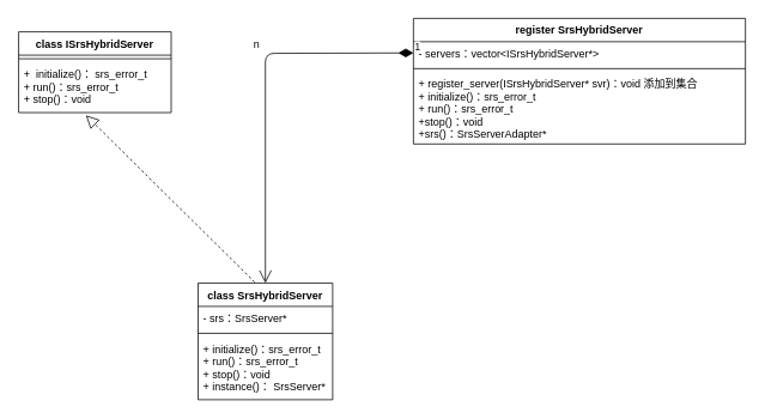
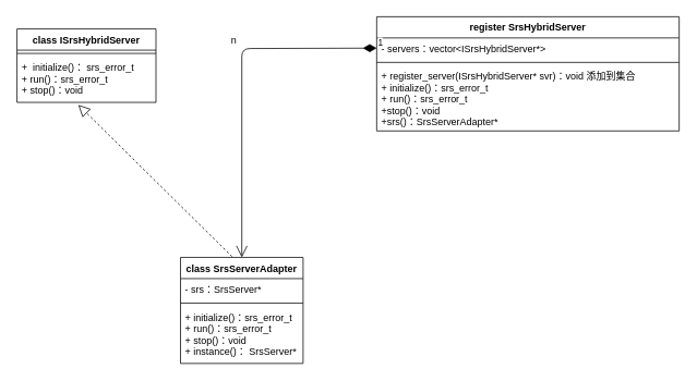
  <mxCell id="0" />
  <mxCell id="1" parent="0" />
  <mxCell id="2" value="register SrsHybridServer" style="swimlane;fontStyle=1;align=center;verticalAlign=top;childLayout=stackLayout;horizontal=1;startSize=26;horizontalStack=0;resizeParent=1;resizeParentMax=0;resizeLast=0;collapsible=1;marginBottom=0;" vertex="1" parent="1"><mxGeometry x="460" y="20" width="370" height="140" as="geometry" /></mxCell>
  <mxCell id="3" value=" - servers：vector&lt;ISrsHybridServer*&gt;" style="text;strokeColor=none;fillColor=none;align=left;verticalAlign=top;spacingLeft=4;spacingRight=4;overflow=hidden;rotatable=0;points=[[0,0.5],[1,0.5]];portConstraint=eastwest;" vertex="1" parent="2"><mxGeometry y="26" width="370" height="26" as="geometry" /></mxCell>
  <mxCell id="4" value="1" style="endArrow=open;html=1;endSize=12;startArrow=diamondThin;startSize=14;startFill=1;edgeStyle=orthogonalEdgeStyle;align=left;verticalAlign=bottom;entryX=0.5;entryY=0;entryDx=0;entryDy=0;" edge="1" parent="2" target="7"><mxGeometry x="-1" y="3" relative="1" as="geometry"><mxPoint y="38.5" as="sourcePoint" /><mxPoint x="160" y="38.5" as="targetPoint" /></mxGeometry></mxCell>
  <mxCell id="5" value="" style="line;strokeWidth=1;fillColor=none;align=left;verticalAlign=middle;spacingTop=-1;spacingLeft=3;spacingRight=3;rotatable=0;labelPosition=right;points=[];portConstraint=eastwest;" vertex="1" parent="2"><mxGeometry y="52" width="370" height="8" as="geometry" /></mxCell>
  <mxCell id="6" value="+ register_server(ISrsHybridServer* svr)：void 添加到集合&#10;+ initialize()：srs_error_t     &#10;+ run()：srs_error_t     &#10;+stop()：void     &#10;+srs()：SrsServerAdapter*" style="text;strokeColor=none;fillColor=none;align=left;verticalAlign=top;spacingLeft=4;spacingRight=4;overflow=hidden;rotatable=0;points=[[0,0.5],[1,0.5]];portConstraint=eastwest;" vertex="1" parent="2"><mxGeometry y="60" width="370" height="80" as="geometry" /></mxCell>
- <mxCell id="7" value="class SrsHybridServer" style="swimlane;fontStyle=1;align=center;verticalAlign=top;childLayout=stackLayout;horizontal=1;startSize=26;horizontalStack=0;resizeParent=1;resizeParentMax=0;resizeLast=0;collapsible=1;marginBottom=0;" vertex="1" parent="1"><mxGeometry x="220" y="315" width="150" height="130" as="geometry" /></mxCell>
+ <mxCell id="7" value="class SrsServerAdapter" style="swimlane;fontStyle=1;align=center;verticalAlign=top;childLayout=stackLayout;horizontal=1;startSize=26;horizontalStack=0;resizeParent=1;resizeParentMax=0;resizeLast=0;collapsible=1;marginBottom=0;" vertex="1" parent="1"><mxGeometry x="220" y="315" width="150" height="130" as="geometry" /></mxCell>
  <mxCell id="8" value="- srs：SrsServer*" style="text;strokeColor=none;fillColor=none;align=left;verticalAlign=top;spacingLeft=4;spacingRight=4;overflow=hidden;rotatable=0;points=[[0,0.5],[1,0.5]];portConstraint=eastwest;" vertex="1" parent="7"><mxGeometry y="26" width="150" height="26" as="geometry" /></mxCell>
  <mxCell id="9" value="" style="line;strokeWidth=1;fillColor=none;align=left;verticalAlign=middle;spacingTop=-1;spacingLeft=3;spacingRight=3;rotatable=0;labelPosition=right;points=[];portConstraint=eastwest;" vertex="1" parent="7"><mxGeometry y="52" width="150" height="8" as="geometry" /></mxCell>
  <mxCell id="10" value="+ initialize()：srs_error_t &#10;+ run()：srs_error_t     &#10;+ stop()：void     &#10;+ instance()： SrsServer*" style="text;strokeColor=none;fillColor=none;align=left;verticalAlign=top;spacingLeft=4;spacingRight=4;overflow=hidden;rotatable=0;points=[[0,0.5],[1,0.5]];portConstraint=eastwest;" vertex="1" parent="7"><mxGeometry y="60" width="150" height="70" as="geometry" /></mxCell>
  <mxCell id="11" value="class ISrsHybridServer" style="swimlane;fontStyle=1;align=center;verticalAlign=top;childLayout=stackLayout;horizontal=1;startSize=26;horizontalStack=0;resizeParent=1;resizeParentMax=0;resizeLast=0;collapsible=1;marginBottom=0;" vertex="1" parent="1"><mxGeometry x="20" y="35" width="170" height="90" as="geometry" /></mxCell>
  <mxCell id="12" value="" style="line;strokeWidth=1;fillColor=none;align=left;verticalAlign=middle;spacingTop=-1;spacingLeft=3;spacingRight=3;rotatable=0;labelPosition=right;points=[];portConstraint=eastwest;" vertex="1" parent="11"><mxGeometry y="26" width="170" height="8" as="geometry" /></mxCell>
  <mxCell id="13" value="+  initialize()： srs_error_t&#10; + run()：srs_error_t &#10;+ stop()：void " style="text;strokeColor=none;fillColor=none;align=left;verticalAlign=top;spacingLeft=4;spacingRight=4;overflow=hidden;rotatable=0;points=[[0,0.5],[1,0.5]];portConstraint=eastwest;" vertex="1" parent="11"><mxGeometry y="34" width="170" height="56" as="geometry" /></mxCell>
  <mxCell id="14" value="" style="endArrow=block;dashed=1;endFill=0;endSize=12;html=1;entryX=0.441;entryY=1.054;entryDx=0;entryDy=0;entryPerimeter=0;exitX=0.42;exitY=-0.008;exitDx=0;exitDy=0;exitPerimeter=0;" edge="1" parent="1" source="7" target="13"><mxGeometry width="160" relative="1" as="geometry"><mxPoint x="-10" y="205" as="sourcePoint" /><mxPoint x="150" y="205" as="targetPoint" /></mxGeometry></mxCell>
  <mxCell id="15" value="n" style="text;html=1;align=center;verticalAlign=middle;resizable=0;points=[];autosize=1;" vertex="1" parent="1"><mxGeometry x="275" y="40" width="20" height="20" as="geometry" /></mxCell>
